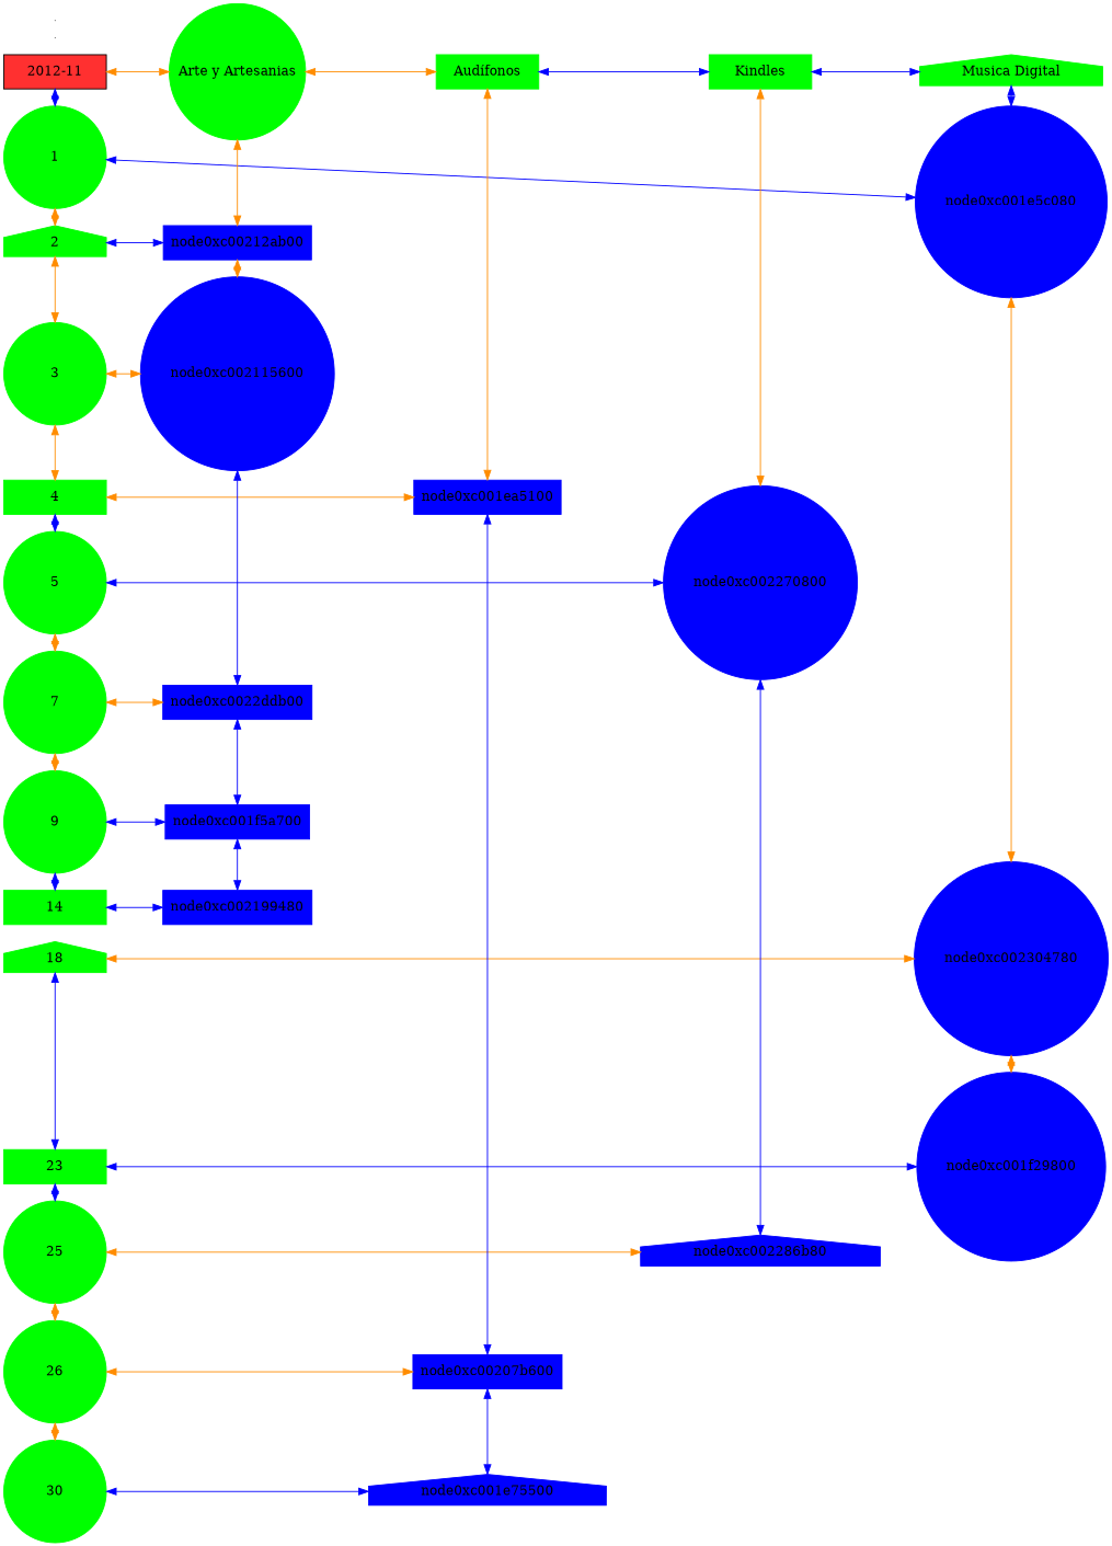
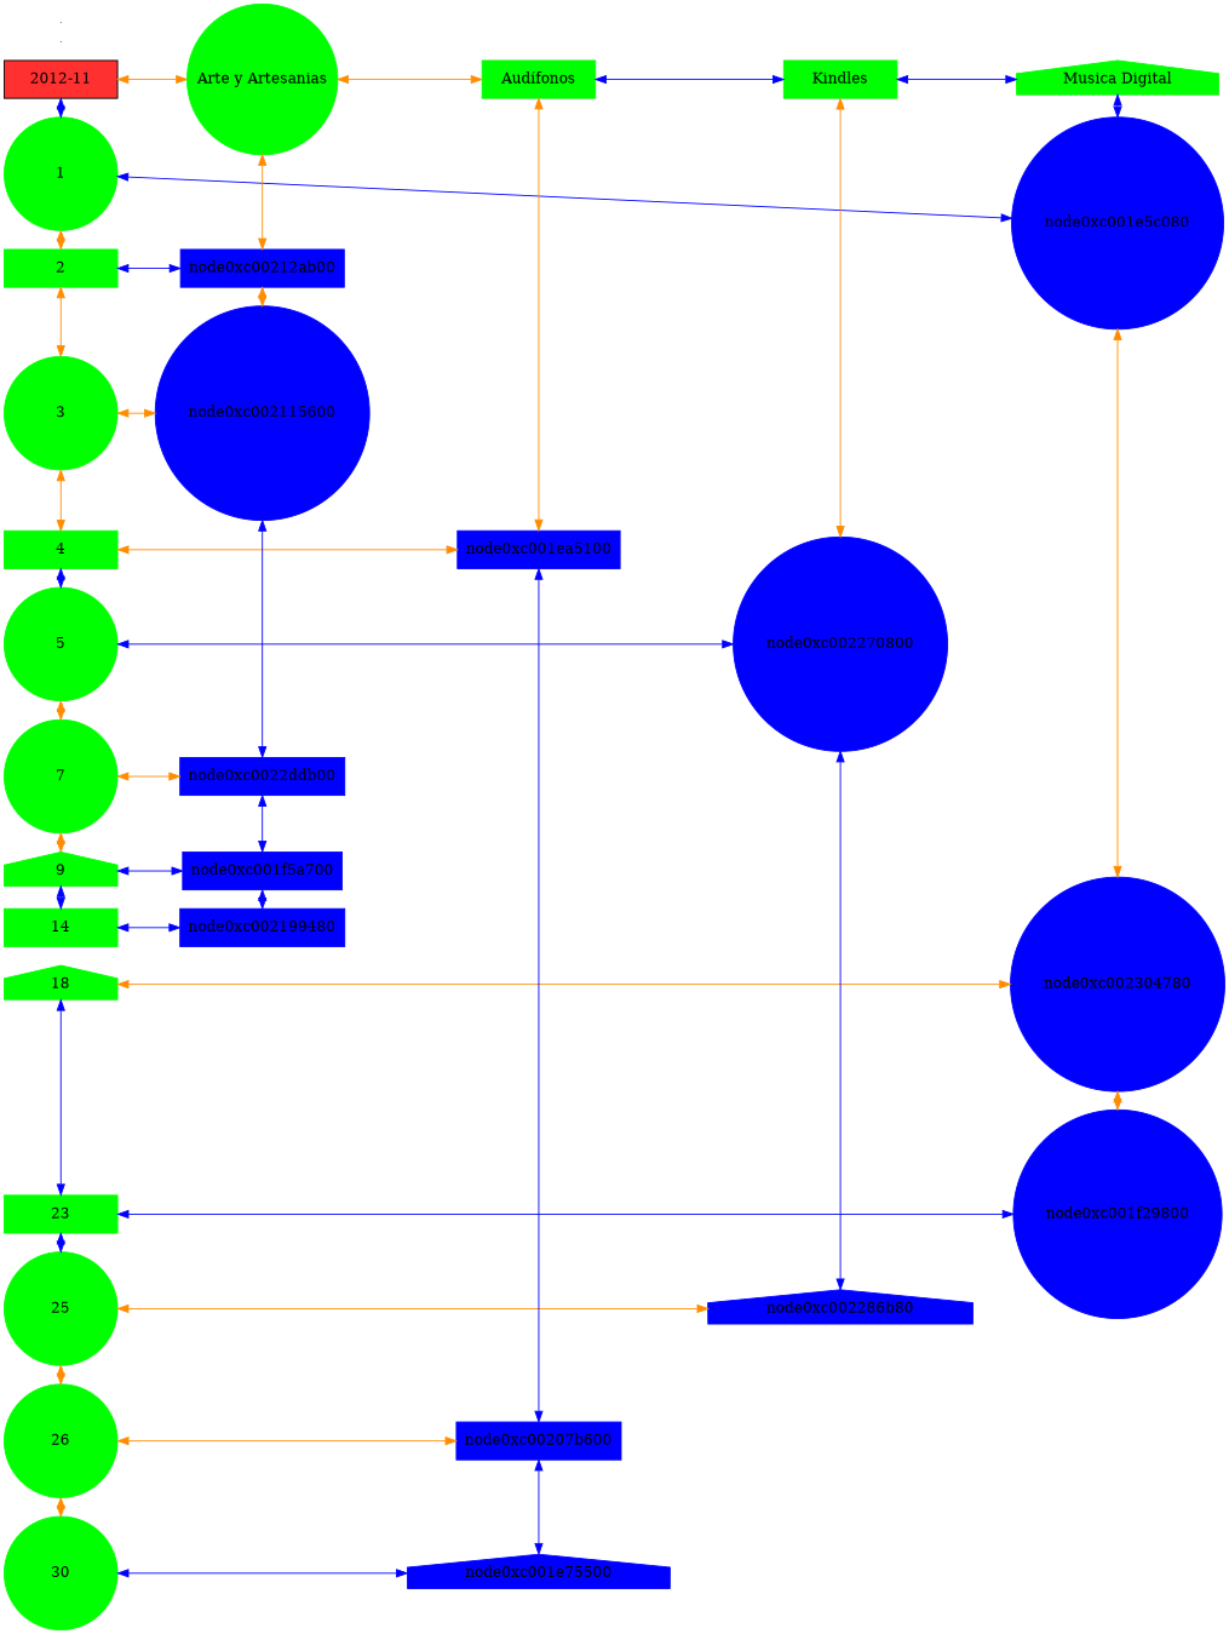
  digraph {
    rankdir=LR
    node [group=1 shape=circle style=filled color=green]
    edge [color=blue dir=both]
    n1 [fillcolor=firebrick1 label="2012-11" shape=box width=1.5 color=""]
    n2 [label=1 width=1.5]
-   n3 [group=2 label=2 shape=house width=1.5]
+   n3 [group=2 label=2 shape=box width=1.5]
    n4 [group=3 label=3 width=1.5]
    n5 [group=4 label=4 shape=box width=1.5]
    n6 [group=5 label=5 width=1.5]
    n7 [group=7 label=7 width=1.5]
-   n8 [group=9 label=9 width=1.5]
+   n8 [group=9 label=9 shape=house width=1.5]
    n9 [group=14 label=14 shape=box width=1.5]
    n10 [group=18 label=18 shape=house width=1.5]
    n11 [group=23 label=23 shape=box width=1.5]
    n12 [group=25 label=25 width=1.5]
    n13 [group=28 label=26 width=1.5]
    n14 [group=30 label=30 width=1.5]
    n15 [label="Arte y Artesanias" width=1.5]
    node0xc00212ab00 [color=blue group=2 shape=box width=0.5]
    node0xc002115600 [color=blue group=3 width=0.5]
    node0xc0022ddb00 [color=blue group=7 shape=box width=0.5]
    node0xc001f5a700 [color=blue group=9 shape=box width=0.5]
    node0xc002199480 [color=blue group=14 shape=box width=0.5]
    n21 [label="Audífonos" shape=box width=1.5]
    node0xc001ea5100 [color=blue group=4 shape=box width=0.5]
    node0xc00207b600 [color=blue group=28 shape=box width=0.5]
    node0xc001e75500 [color=blue group=30 shape=house width=0.5]
    n25 [label=Kindles shape=box width=1.5]
    node0xc002270800 [color=blue group=5 width=0.5]
    node0xc002286b80 [color=blue group=25 shape=house width=0.5]
    n28 [label="Musica Digital" shape=house width=1.5]
    node0xc001e5c080 [color=blue width=0.5]
    node0xc002304780 [color=blue group=18 width=0.5]
    node0xc001f29800 [color=blue group=23 width=0.5]
    e0 [shape=point width=0 group="" style="" color=""]
    e1 [shape=point width=0 group="" style="" color=""]
    subgraph sub_1 {
      rank=same
      n1
      n2
    }
    subgraph sub_2 {
      rank=same
      n2
      n3
    }
    subgraph sub_3 {
      rank=same
      n3
      n4
    }
    subgraph sub_4 {
      rank=same
      n4
      n5
    }
    subgraph sub_5 {
      rank=same
      n5
      n6
    }
    subgraph sub_6 {
      rank=same
      n6
      n7
    }
    subgraph sub_7 {
      rank=same
      n7
      n8
    }
    subgraph sub_8 {
      rank=same
      n8
      n9
    }
    subgraph sub_9 {
      rank=same
      n9
      n10
    }
    subgraph sub_10 {
      rank=same
      n10
      n11
    }
    subgraph sub_11 {
      rank=same
      n11
      n12
    }
    subgraph sub_12 {
      rank=same
      n12
      n13
    }
    subgraph sub_13 {
      rank=same
      n13
      n14
    }
    subgraph sub_14 {
      rank=same
      n15
      node0xc00212ab00
    }
    subgraph sub_15 {
      rank=same
      node0xc00212ab00
      node0xc002115600
    }
    subgraph sub_16 {
      rank=same
      node0xc002115600
      node0xc0022ddb00
    }
    subgraph sub_17 {
      rank=same
      node0xc0022ddb00
      node0xc001f5a700
    }
    subgraph sub_18 {
      rank=same
      node0xc001f5a700
      node0xc002199480
    }
    subgraph sub_19 {
      rank=same
      n21
      node0xc001ea5100
    }
    subgraph sub_20 {
      rank=same
      node0xc001ea5100
      node0xc00207b600
    }
    subgraph sub_21 {
      rank=same
      node0xc00207b600
      node0xc001e75500
    }
    subgraph sub_22 {
      rank=same
      n25
      node0xc002270800
    }
    subgraph sub_23 {
      rank=same
      node0xc002270800
      node0xc002286b80
    }
    subgraph sub_24 {
      rank=same
      n28
      node0xc001e5c080
    }
    subgraph sub_25 {
      rank=same
      node0xc001e5c080
      node0xc002304780
    }
    subgraph sub_26 {
      rank=same
      node0xc002304780
      node0xc001f29800
    }
    n1 -> n2
    n1 -> n15 [color=darkorange]
    n2 -> n3 [color=darkorange]
    n2 -> node0xc001e5c080
    n3 -> n4 [color=darkorange]
    n3 -> node0xc00212ab00
    n4 -> n5 [color=darkorange]
    n4 -> node0xc002115600 [color=darkorange]
    n5 -> n6
    n5 -> node0xc001ea5100 [color=darkorange]
    n6 -> n7 [color=darkorange]
    n6 -> node0xc002270800
    n7 -> n8 [color=darkorange]
    n7 -> node0xc0022ddb00 [color=darkorange]
    n8 -> n9
    n8 -> node0xc001f5a700
    n9 -> node0xc002199480
    n10 -> n11
    n10 -> node0xc002304780 [color=darkorange]
    n11 -> n12
    n11 -> node0xc001f29800
    n12 -> n13 [color=darkorange]
    n12 -> node0xc002286b80 [color=darkorange]
    n13 -> n14 [color=darkorange]
    n13 -> node0xc00207b600 [color=darkorange]
    n14 -> node0xc001e75500
    n15 -> node0xc00212ab00 [color=darkorange]
    n15 -> n21 [color=darkorange]
    node0xc00212ab00 -> node0xc002115600 [color=darkorange]
    node0xc002115600 -> node0xc0022ddb00
    node0xc0022ddb00 -> node0xc001f5a700
    node0xc001f5a700 -> node0xc002199480
    n21 -> node0xc001ea5100 [color=darkorange]
    n21 -> n25
    node0xc001ea5100 -> node0xc00207b600
    node0xc00207b600 -> node0xc001e75500
    n25 -> node0xc002270800 [color=darkorange]
    n25 -> n28
    node0xc002270800 -> node0xc002286b80
    n28 -> node0xc001e5c080
    node0xc001e5c080 -> node0xc002304780 [color=darkorange]
    node0xc002304780 -> node0xc001f29800 [color=darkorange]
  }
